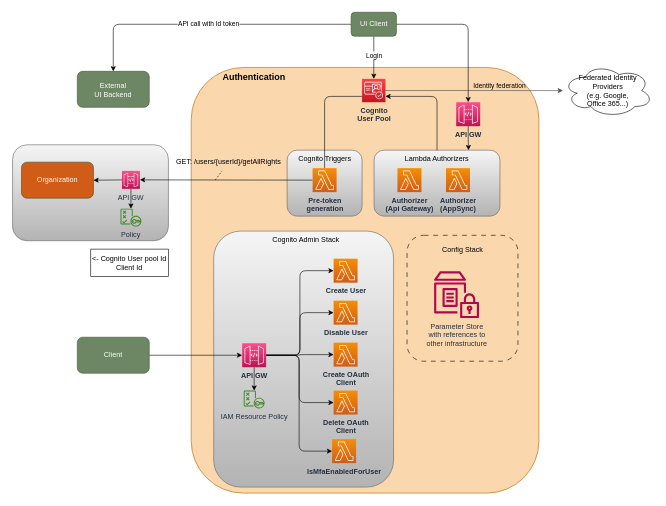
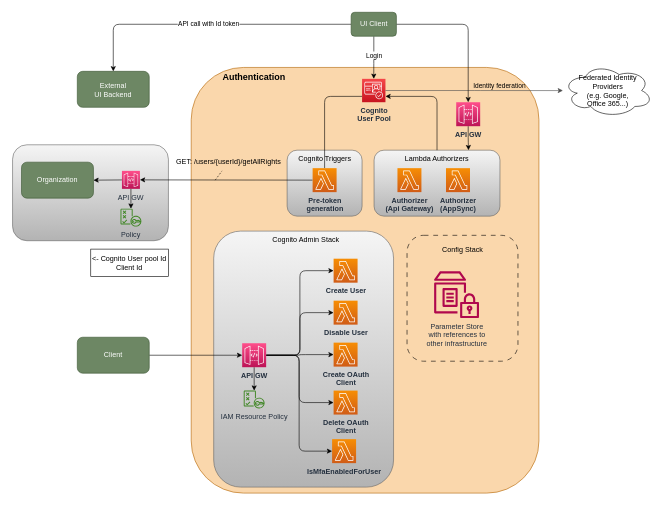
  <mxCell id="0" />
  <mxCell id="1" parent="0" />
  <mxCell id="2" value="" style="rounded=1;whiteSpace=wrap;html=1;fillColor=#fad7ac;strokeColor=#b46504;" parent="1" vertex="1"><mxGeometry x="318" y="112" width="580" height="710" as="geometry" /></mxCell>
  <mxCell id="3" value="" style="rounded=1;whiteSpace=wrap;html=1;fillColor=#f5f5f5;strokeColor=#666666;gradientColor=#b3b3b3;" parent="1" vertex="1"><mxGeometry x="355.5" y="385" width="300" height="427" as="geometry" /></mxCell>
  <mxCell id="4" value="IAM Resource Policy" style="sketch=0;outlineConnect=0;fontColor=#232F3E;gradientColor=none;fillColor=#3F8624;strokeColor=none;dashed=0;verticalLabelPosition=bottom;verticalAlign=top;align=center;html=1;fontSize=12;fontStyle=0;aspect=fixed;pointerEvents=1;shape=mxgraph.aws4.policy;" parent="3" vertex="1"><mxGeometry x="50.04" y="266" width="34.93" height="30" as="geometry" /></mxCell>
  <mxCell id="5" value="" style="rounded=1;whiteSpace=wrap;html=1;fillColor=#f5f5f5;strokeColor=#666666;gradientColor=#b3b3b3;" parent="1" vertex="1"><mxGeometry x="20" y="241" width="260" height="160" as="geometry" /></mxCell>
  <mxCell id="6" value="" style="rounded=1;whiteSpace=wrap;html=1;fillColor=#f5f5f5;strokeColor=#666666;gradientColor=#b3b3b3;" parent="1" vertex="1"><mxGeometry x="478" y="250" width="125" height="110" as="geometry" /></mxCell>
  <mxCell id="7" value="" style="rounded=1;whiteSpace=wrap;html=1;fillColor=#f5f5f5;strokeColor=#666666;gradientColor=#b3b3b3;" parent="1" vertex="1"><mxGeometry x="623" y="250" width="210" height="110" as="geometry" /></mxCell>
  <mxCell id="8" style="edgeStyle=orthogonalEdgeStyle;html=1;entryX=1;entryY=0.75;entryDx=0;entryDy=0;entryPerimeter=0;labelBackgroundColor=#FFFFFF;strokeColor=#000000;fontColor=#000000;" parent="1" source="7" target="11" edge="1"><mxGeometry relative="1" as="geometry" /></mxCell>
  <mxCell id="9" value="Authorizer&lt;br&gt;(Api Gateway)" style="sketch=0;points=[[0,0,0],[0.25,0,0],[0.5,0,0],[0.75,0,0],[1,0,0],[0,1,0],[0.25,1,0],[0.5,1,0],[0.75,1,0],[1,1,0],[0,0.25,0],[0,0.5,0],[0,0.75,0],[1,0.25,0],[1,0.5,0],[1,0.75,0]];outlineConnect=0;fontColor=#232F3E;gradientColor=#F78E04;gradientDirection=north;fillColor=#D05C17;strokeColor=#ffffff;dashed=0;verticalLabelPosition=bottom;verticalAlign=top;align=center;html=1;fontSize=12;fontStyle=1;aspect=fixed;shape=mxgraph.aws4.resourceIcon;resIcon=mxgraph.aws4.lambda;" parent="1" vertex="1"><mxGeometry x="662" y="280" width="40" height="40" as="geometry" /></mxCell>
  <mxCell id="10" style="edgeStyle=orthogonalEdgeStyle;html=1;labelBackgroundColor=#FFFFFF;strokeColor=#000000;fontColor=#000000;exitX=0;exitY=0.75;exitDx=0;exitDy=0;exitPerimeter=0;endArrow=none;" parent="1" source="11" target="19" edge="1"><mxGeometry relative="1" as="geometry" /></mxCell>
  <mxCell id="11" value="Cognito &lt;br&gt;User Pool" style="sketch=0;points=[[0,0,0],[0.25,0,0],[0.5,0,0],[0.75,0,0],[1,0,0],[0,1,0],[0.25,1,0],[0.5,1,0],[0.75,1,0],[1,1,0],[0,0.25,0],[0,0.5,0],[0,0.75,0],[1,0.25,0],[1,0.5,0],[1,0.75,0]];outlineConnect=0;fontColor=#232F3E;gradientColor=#F54749;gradientDirection=north;fillColor=#C7131F;strokeColor=#ffffff;dashed=0;verticalLabelPosition=bottom;verticalAlign=top;align=center;html=1;fontSize=12;fontStyle=1;aspect=fixed;shape=mxgraph.aws4.resourceIcon;resIcon=mxgraph.aws4.cognito;" parent="1" vertex="1"><mxGeometry x="603" y="131" width="39" height="39" as="geometry" /></mxCell>
  <mxCell id="12" value="Authorizer&lt;br&gt;(AppSync)" style="sketch=0;points=[[0,0,0],[0.25,0,0],[0.5,0,0],[0.75,0,0],[1,0,0],[0,1,0],[0.25,1,0],[0.5,1,0],[0.75,1,0],[1,1,0],[0,0.25,0],[0,0.5,0],[0,0.75,0],[1,0.25,0],[1,0.5,0],[1,0.75,0]];outlineConnect=0;fontColor=#232F3E;gradientColor=#F78E04;gradientDirection=north;fillColor=#D05C17;strokeColor=#ffffff;dashed=0;verticalLabelPosition=bottom;verticalAlign=top;align=center;html=1;fontSize=12;fontStyle=1;aspect=fixed;shape=mxgraph.aws4.resourceIcon;resIcon=mxgraph.aws4.lambda;" parent="1" vertex="1"><mxGeometry x="743" y="280" width="40" height="40" as="geometry" /></mxCell>
  <mxCell id="13" value="IsMfaEnabledForUser" style="sketch=0;points=[[0,0,0],[0.25,0,0],[0.5,0,0],[0.75,0,0],[1,0,0],[0,1,0],[0.25,1,0],[0.5,1,0],[0.75,1,0],[1,1,0],[0,0.25,0],[0,0.5,0],[0,0.75,0],[1,0.25,0],[1,0.5,0],[1,0.75,0]];outlineConnect=0;fontColor=#232F3E;gradientColor=#F78E04;gradientDirection=north;fillColor=#D05C17;strokeColor=#ffffff;dashed=0;verticalLabelPosition=bottom;verticalAlign=top;align=center;html=1;fontSize=12;fontStyle=1;aspect=fixed;shape=mxgraph.aws4.resourceIcon;resIcon=mxgraph.aws4.lambda;" parent="1" vertex="1"><mxGeometry x="553" y="732" width="40" height="40" as="geometry" /></mxCell>
  <mxCell id="14" value="Lambda Authorizers" style="text;html=1;strokeColor=none;fillColor=none;align=center;verticalAlign=middle;whiteSpace=wrap;rounded=0;fontColor=#000000;" parent="1" vertex="1"><mxGeometry x="668" y="250" width="120" height="30" as="geometry" /></mxCell>
  <mxCell id="15" value="Cognito Triggers" style="text;html=1;strokeColor=none;fillColor=none;align=center;verticalAlign=middle;whiteSpace=wrap;rounded=0;fontColor=#000000;" parent="1" vertex="1"><mxGeometry x="480.5" y="250" width="120" height="30" as="geometry" /></mxCell>
  <mxCell id="16" value="Identity federation" style="edgeStyle=orthogonalEdgeStyle;html=1;fontColor=#000000;fillColor=none;labelBackgroundColor=none;strokeColor=#4D4D4D;exitX=1;exitY=0.5;exitDx=0;exitDy=0;exitPerimeter=0;" parent="1" source="11" target="52" edge="1"><mxGeometry x="0.286" y="9" relative="1" as="geometry"><mxPoint x="688" y="38" as="sourcePoint" /><mxPoint y="1" as="offset" /></mxGeometry></mxCell>
- <mxCell id="17" value="Organization" style="rounded=1;whiteSpace=wrap;html=1;fillColor=#d05c17;strokeColor=#3A5431;fontColor=#ffffff;" parent="1" vertex="1"><mxGeometry x="34.93" y="270" width="120" height="60" as="geometry" /></mxCell>
+ <mxCell id="17" value="Organization" style="rounded=1;whiteSpace=wrap;html=1;fillColor=#6d8764;strokeColor=#3A5431;fontColor=#ffffff;" parent="1" vertex="1"><mxGeometry x="34.93" y="270" width="120" height="60" as="geometry" /></mxCell>
  <mxCell id="18" style="edgeStyle=none;html=1;fontColor=#000000;strokeColor=#000000;" parent="1" source="19" target="24" edge="1"><mxGeometry relative="1" as="geometry" /></mxCell>
  <mxCell id="19" value="Pre-token &lt;br&gt;generation" style="sketch=0;points=[[0,0,0],[0.25,0,0],[0.5,0,0],[0.75,0,0],[1,0,0],[0,1,0],[0.25,1,0],[0.5,1,0],[0.75,1,0],[1,1,0],[0,0.25,0],[0,0.5,0],[0,0.75,0],[1,0.25,0],[1,0.5,0],[1,0.75,0]];outlineConnect=0;fontColor=#232F3E;gradientColor=#F78E04;gradientDirection=north;fillColor=#D05C17;strokeColor=#ffffff;dashed=0;verticalLabelPosition=bottom;verticalAlign=top;align=center;html=1;fontSize=12;fontStyle=1;aspect=fixed;shape=mxgraph.aws4.resourceIcon;resIcon=mxgraph.aws4.lambda;" parent="1" vertex="1"><mxGeometry x="520.5" y="280" width="40" height="40" as="geometry" /></mxCell>
  <mxCell id="20" value="GET: /users/{userId}/getAllRights" style="text;html=1;strokeColor=none;fillColor=none;align=center;verticalAlign=middle;whiteSpace=wrap;rounded=0;fontColor=#000000;" parent="1" vertex="1"><mxGeometry x="288" y="254.5" width="185" height="30" as="geometry" /></mxCell>
  <mxCell id="21" value="" style="endArrow=none;dashed=1;html=1;strokeColor=#000000;fontColor=#000000;" parent="1" target="20" edge="1"><mxGeometry width="50" height="50" relative="1" as="geometry"><mxPoint x="358" y="300" as="sourcePoint" /><mxPoint x="678" y="340" as="targetPoint" /></mxGeometry></mxCell>
  <mxCell id="22" style="edgeStyle=none;html=1;strokeColor=#000000;fontColor=#000000;" parent="1" source="24" target="25" edge="1"><mxGeometry relative="1" as="geometry" /></mxCell>
  <mxCell id="23" style="edgeStyle=none;html=1;entryX=1;entryY=0.5;entryDx=0;entryDy=0;strokeColor=#000000;fontColor=#000000;" parent="1" source="24" target="17" edge="1"><mxGeometry relative="1" as="geometry" /></mxCell>
  <mxCell id="24" value="API GW" style="sketch=0;points=[[0,0,0],[0.25,0,0],[0.5,0,0],[0.75,0,0],[1,0,0],[0,1,0],[0.25,1,0],[0.5,1,0],[0.75,1,0],[1,1,0],[0,0.25,0],[0,0.5,0],[0,0.75,0],[1,0.25,0],[1,0.5,0],[1,0.75,0]];outlineConnect=0;fontColor=#232F3E;gradientColor=#FF4F8B;gradientDirection=north;fillColor=#BC1356;strokeColor=#ffffff;dashed=0;verticalLabelPosition=bottom;verticalAlign=top;align=center;html=1;fontSize=12;fontStyle=0;aspect=fixed;shape=mxgraph.aws4.resourceIcon;resIcon=mxgraph.aws4.api_gateway;" parent="1" vertex="1"><mxGeometry x="202.46" y="284.5" width="30" height="30" as="geometry" /></mxCell>
  <mxCell id="25" value="Policy" style="sketch=0;outlineConnect=0;fontColor=#232F3E;gradientColor=none;fillColor=#3F8624;strokeColor=none;dashed=0;verticalLabelPosition=bottom;verticalAlign=top;align=center;html=1;fontSize=12;fontStyle=0;aspect=fixed;pointerEvents=1;shape=mxgraph.aws4.policy;" parent="1" vertex="1"><mxGeometry x="200" y="347.5" width="34.93" height="30" as="geometry" /></mxCell>
  <mxCell id="26" style="edgeStyle=none;html=1;strokeColor=#000000;fontColor=#000000;" parent="1" source="32" target="4" edge="1"><mxGeometry relative="1" as="geometry" /></mxCell>
  <mxCell id="27" style="edgeStyle=orthogonalEdgeStyle;html=1;entryX=0;entryY=0.5;entryDx=0;entryDy=0;entryPerimeter=0;strokeColor=#000000;fontColor=#000000;" parent="1" source="32" target="33" edge="1"><mxGeometry relative="1" as="geometry" /></mxCell>
  <mxCell id="28" style="edgeStyle=orthogonalEdgeStyle;html=1;entryX=0;entryY=0.5;entryDx=0;entryDy=0;entryPerimeter=0;strokeColor=#000000;fontColor=#000000;" parent="1" source="32" target="35" edge="1"><mxGeometry relative="1" as="geometry" /></mxCell>
  <mxCell id="29" style="edgeStyle=orthogonalEdgeStyle;html=1;entryX=0;entryY=0.5;entryDx=0;entryDy=0;entryPerimeter=0;strokeColor=#000000;fontColor=#000000;" parent="1" source="32" target="36" edge="1"><mxGeometry relative="1" as="geometry"><Array as="points"><mxPoint x="499" y="592" /></Array></mxGeometry></mxCell>
  <mxCell id="30" style="edgeStyle=orthogonalEdgeStyle;html=1;entryX=0;entryY=0.5;entryDx=0;entryDy=0;entryPerimeter=0;strokeColor=#000000;fontColor=#000000;" parent="1" source="32" target="37" edge="1"><mxGeometry relative="1" as="geometry"><Array as="points"><mxPoint x="498" y="592" /><mxPoint x="498" y="671" /></Array></mxGeometry></mxCell>
  <mxCell id="31" style="edgeStyle=orthogonalEdgeStyle;html=1;entryX=0;entryY=0.5;entryDx=0;entryDy=0;entryPerimeter=0;labelBackgroundColor=#FFFFFF;strokeColor=#000000;fontColor=#000000;" parent="1" source="32" target="13" edge="1"><mxGeometry relative="1" as="geometry"><Array as="points"><mxPoint x="498" y="592" /><mxPoint x="498" y="752" /></Array></mxGeometry></mxCell>
  <mxCell id="32" value="API GW" style="sketch=0;points=[[0,0,0],[0.25,0,0],[0.5,0,0],[0.75,0,0],[1,0,0],[0,1,0],[0.25,1,0],[0.5,1,0],[0.75,1,0],[1,1,0],[0,0.25,0],[0,0.5,0],[0,0.75,0],[1,0.25,0],[1,0.5,0],[1,0.75,0]];outlineConnect=0;fontColor=#232F3E;gradientColor=#FF4F8B;gradientDirection=north;fillColor=#BC1356;strokeColor=#ffffff;dashed=0;verticalLabelPosition=bottom;verticalAlign=top;align=center;html=1;fontSize=12;fontStyle=1;aspect=fixed;shape=mxgraph.aws4.resourceIcon;resIcon=mxgraph.aws4.api_gateway;" parent="1" vertex="1"><mxGeometry x="403" y="572" width="40" height="40" as="geometry" /></mxCell>
  <mxCell id="33" value="Create User" style="sketch=0;points=[[0,0,0],[0.25,0,0],[0.5,0,0],[0.75,0,0],[1,0,0],[0,1,0],[0.25,1,0],[0.5,1,0],[0.75,1,0],[1,1,0],[0,0.25,0],[0,0.5,0],[0,0.75,0],[1,0.25,0],[1,0.5,0],[1,0.75,0]];outlineConnect=0;fontColor=#232F3E;gradientColor=#F78E04;gradientDirection=north;fillColor=#D05C17;strokeColor=#ffffff;dashed=0;verticalLabelPosition=bottom;verticalAlign=top;align=center;html=1;fontSize=12;fontStyle=1;aspect=fixed;shape=mxgraph.aws4.resourceIcon;resIcon=mxgraph.aws4.lambda;" parent="1" vertex="1"><mxGeometry x="555.5" y="431" width="40" height="40" as="geometry" /></mxCell>
  <mxCell id="34" value="Cognito Admin Stack" style="text;html=1;strokeColor=none;fillColor=none;align=center;verticalAlign=middle;whiteSpace=wrap;rounded=0;fontColor=#000000;" parent="1" vertex="1"><mxGeometry x="443" y="385" width="132.5" height="30" as="geometry" /></mxCell>
  <mxCell id="35" value="Disable User" style="sketch=0;points=[[0,0,0],[0.25,0,0],[0.5,0,0],[0.75,0,0],[1,0,0],[0,1,0],[0.25,1,0],[0.5,1,0],[0.75,1,0],[1,1,0],[0,0.25,0],[0,0.5,0],[0,0.75,0],[1,0.25,0],[1,0.5,0],[1,0.75,0]];outlineConnect=0;fontColor=#232F3E;gradientColor=#F78E04;gradientDirection=north;fillColor=#D05C17;strokeColor=#ffffff;dashed=0;verticalLabelPosition=bottom;verticalAlign=top;align=center;html=1;fontSize=12;fontStyle=1;aspect=fixed;shape=mxgraph.aws4.resourceIcon;resIcon=mxgraph.aws4.lambda;" parent="1" vertex="1"><mxGeometry x="555.5" y="501" width="40" height="40" as="geometry" /></mxCell>
  <mxCell id="36" value="Create OAuth &lt;br&gt;Client" style="sketch=0;points=[[0,0,0],[0.25,0,0],[0.5,0,0],[0.75,0,0],[1,0,0],[0,1,0],[0.25,1,0],[0.5,1,0],[0.75,1,0],[1,1,0],[0,0.25,0],[0,0.5,0],[0,0.75,0],[1,0.25,0],[1,0.5,0],[1,0.75,0]];outlineConnect=0;fontColor=#232F3E;gradientColor=#F78E04;gradientDirection=north;fillColor=#D05C17;strokeColor=#ffffff;dashed=0;verticalLabelPosition=bottom;verticalAlign=top;align=center;html=1;fontSize=12;fontStyle=1;aspect=fixed;shape=mxgraph.aws4.resourceIcon;resIcon=mxgraph.aws4.lambda;" parent="1" vertex="1"><mxGeometry x="555.5" y="571" width="40" height="40" as="geometry" /></mxCell>
  <mxCell id="37" value="Delete OAuth &lt;br&gt;Client" style="sketch=0;points=[[0,0,0],[0.25,0,0],[0.5,0,0],[0.75,0,0],[1,0,0],[0,1,0],[0.25,1,0],[0.5,1,0],[0.75,1,0],[1,1,0],[0,0.25,0],[0,0.5,0],[0,0.75,0],[1,0.25,0],[1,0.5,0],[1,0.75,0]];outlineConnect=0;fontColor=#232F3E;gradientColor=#F78E04;gradientDirection=north;fillColor=#D05C17;strokeColor=#ffffff;dashed=0;verticalLabelPosition=bottom;verticalAlign=top;align=center;html=1;fontSize=12;fontStyle=1;aspect=fixed;shape=mxgraph.aws4.resourceIcon;resIcon=mxgraph.aws4.lambda;" parent="1" vertex="1"><mxGeometry x="555.5" y="651" width="40" height="40" as="geometry" /></mxCell>
  <mxCell id="38" style="edgeStyle=none;html=1;entryX=0;entryY=0.5;entryDx=0;entryDy=0;entryPerimeter=0;strokeColor=#000000;fontColor=#000000;" parent="1" source="39" target="32" edge="1"><mxGeometry relative="1" as="geometry" /></mxCell>
  <mxCell id="39" value="Client" style="rounded=1;whiteSpace=wrap;html=1;fillColor=#6d8764;strokeColor=#3A5431;fontColor=#ffffff;" parent="1" vertex="1"><mxGeometry x="128" y="562" width="120" height="60" as="geometry" /></mxCell>
  <mxCell id="40" value="Parameter Store&lt;br&gt;with references to &lt;br&gt;other infrastructure" style="sketch=0;outlineConnect=0;fontColor=#232F3E;gradientColor=none;fillColor=#B0084D;strokeColor=none;dashed=0;verticalLabelPosition=bottom;verticalAlign=top;align=center;html=1;fontSize=12;fontStyle=0;aspect=fixed;pointerEvents=1;shape=mxgraph.aws4.parameter_store;" parent="1" vertex="1"><mxGeometry x="723" y="452" width="75" height="78" as="geometry" /></mxCell>
  <mxCell id="41" value="" style="rounded=1;whiteSpace=wrap;html=1;fillColor=none;strokeColor=#000000;dashed=1;dashPattern=8 8;" parent="1" vertex="1"><mxGeometry x="678" y="392" width="185" height="210" as="geometry" /></mxCell>
  <mxCell id="42" value="Config Stack" style="text;html=1;strokeColor=none;fillColor=none;align=center;verticalAlign=middle;whiteSpace=wrap;rounded=0;dashed=1;dashPattern=8 8;fontColor=#000000;" parent="1" vertex="1"><mxGeometry x="720.5" y="402" width="100" height="30" as="geometry" /></mxCell>
  <mxCell id="43" value="&amp;lt;- Cognito User pool Id&lt;br&gt;Client Id" style="rounded=0;whiteSpace=wrap;html=1;strokeColor=#000000;fontColor=#000000;fillColor=#FFFFFF;" parent="1" vertex="1"><mxGeometry x="150.46" y="415" width="129.54" height="45.5" as="geometry" /></mxCell>
  <mxCell id="44" value="Authentication" style="text;html=1;strokeColor=none;fillColor=none;align=center;verticalAlign=middle;whiteSpace=wrap;rounded=0;fontColor=#000000;fontSize=15;fontStyle=1" parent="1" vertex="1"><mxGeometry x="368" y="112" width="110" height="30" as="geometry" /></mxCell>
  <mxCell id="45" value="Login" style="edgeStyle=orthogonalEdgeStyle;html=1;labelBackgroundColor=#FFFFFF;strokeColor=#000000;fontColor=#000000;" parent="1" source="48" target="11" edge="1"><mxGeometry x="-0.1" relative="1" as="geometry"><mxPoint as="offset" /></mxGeometry></mxCell>
  <mxCell id="46" value="API call with Id token" style="edgeStyle=orthogonalEdgeStyle;html=1;labelBackgroundColor=#FFFFFF;strokeColor=#000000;fontColor=#000000;" parent="1" source="48" target="49" edge="1"><mxGeometry relative="1" as="geometry" /></mxCell>
  <mxCell id="47" style="edgeStyle=orthogonalEdgeStyle;html=1;entryX=0.5;entryY=0;entryDx=0;entryDy=0;entryPerimeter=0;labelBackgroundColor=#FFFFFF;strokeColor=#000000;fontColor=#000000;" parent="1" source="48" target="51" edge="1"><mxGeometry relative="1" as="geometry" /></mxCell>
  <mxCell id="48" value="UI Client" style="rounded=1;whiteSpace=wrap;html=1;fillColor=#6d8764;strokeColor=#3A5431;fontColor=#ffffff;" parent="1" vertex="1"><mxGeometry x="584.75" y="20" width="75.5" height="40" as="geometry" /></mxCell>
  <mxCell id="49" value="External &lt;br&gt;UI Backend" style="rounded=1;whiteSpace=wrap;html=1;fillColor=#6d8764;strokeColor=#3A5431;fontColor=#ffffff;" parent="1" vertex="1"><mxGeometry x="128" y="118.5" width="120" height="60" as="geometry" /></mxCell>
  <mxCell id="50" style="edgeStyle=orthogonalEdgeStyle;html=1;labelBackgroundColor=#FFFFFF;strokeColor=#000000;fontColor=#000000;entryX=0.75;entryY=0;entryDx=0;entryDy=0;" parent="1" source="51" target="7" edge="1"><mxGeometry relative="1" as="geometry" /></mxCell>
  <mxCell id="51" value="API GW" style="sketch=0;points=[[0,0,0],[0.25,0,0],[0.5,0,0],[0.75,0,0],[1,0,0],[0,1,0],[0.25,1,0],[0.5,1,0],[0.75,1,0],[1,1,0],[0,0.25,0],[0,0.5,0],[0,0.75,0],[1,0.25,0],[1,0.5,0],[1,0.75,0]];outlineConnect=0;fontColor=#232F3E;gradientColor=#FF4F8B;gradientDirection=north;fillColor=#BC1356;strokeColor=#ffffff;dashed=0;verticalLabelPosition=bottom;verticalAlign=top;align=center;html=1;fontSize=12;fontStyle=1;aspect=fixed;shape=mxgraph.aws4.resourceIcon;resIcon=mxgraph.aws4.api_gateway;" parent="1" vertex="1"><mxGeometry x="760" y="170" width="40" height="40" as="geometry" /></mxCell>
  <mxCell id="52" value="Federated Identity Providers&lt;br&gt;(e.g. Google, &lt;br&gt;Office 365...)" style="ellipse;shape=cloud;whiteSpace=wrap;html=1;strokeColor=#000000;fontColor=#000000;fillColor=#FFFFFF;" parent="1" vertex="1"><mxGeometry x="938" y="106.25" width="150" height="88.5" as="geometry" /></mxCell>
